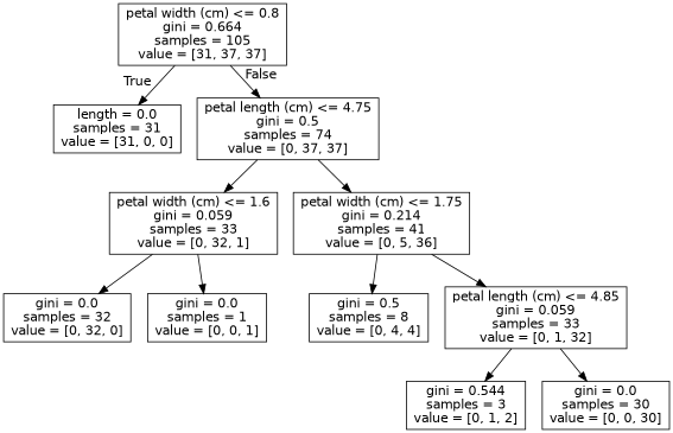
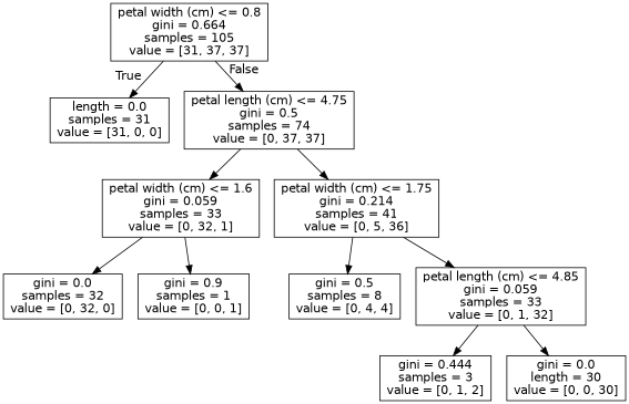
  digraph {
    node [fontname=helvetica shape=box]
    edge [fontname=helvetica]
    n1 [label="petal width (cm) <= 0.8\ngini = 0.664\nsamples = 105\nvalue = [31, 37, 37]"]
    n2 [label="length = 0.0\nsamples = 31\nvalue = [31, 0, 0]"]
    n3 [label="petal length (cm) <= 4.75\ngini = 0.5\nsamples = 74\nvalue = [0, 37, 37]"]
    n4 [label="petal width (cm) <= 1.6\ngini = 0.059\nsamples = 33\nvalue = [0, 32, 1]"]
    n5 [label="petal width (cm) <= 1.75\ngini = 0.214\nsamples = 41\nvalue = [0, 5, 36]"]
    n6 [label="gini = 0.0\nsamples = 32\nvalue = [0, 32, 0]"]
-   n7 [label="gini = 0.0\nsamples = 1\nvalue = [0, 0, 1]"]
+   n7 [label="gini = 0.9\nsamples = 1\nvalue = [0, 0, 1]"]
    n8 [label="gini = 0.5\nsamples = 8\nvalue = [0, 4, 4]"]
    n9 [label="petal length (cm) <= 4.85\ngini = 0.059\nsamples = 33\nvalue = [0, 1, 32]"]
-   n10 [label="gini = 0.544\nsamples = 3\nvalue = [0, 1, 2]"]
-   n11 [label="gini = 0.0\nsamples = 30\nvalue = [0, 0, 30]"]
+   n10 [label="gini = 0.444\nsamples = 3\nvalue = [0, 1, 2]"]
+   n11 [label="gini = 0.0\nlength = 30\nvalue = [0, 0, 30]"]
    n1 -> n2 [headlabel=True labelangle=45 labeldistance=2.5]
    n1 -> n3 [headlabel=False labelangle=-45 labeldistance=2.5]
    n3 -> n4
    n3 -> n5
    n4 -> n6
    n4 -> n7
    n5 -> n8
    n5 -> n9
    n9 -> n10
    n9 -> n11
  }
